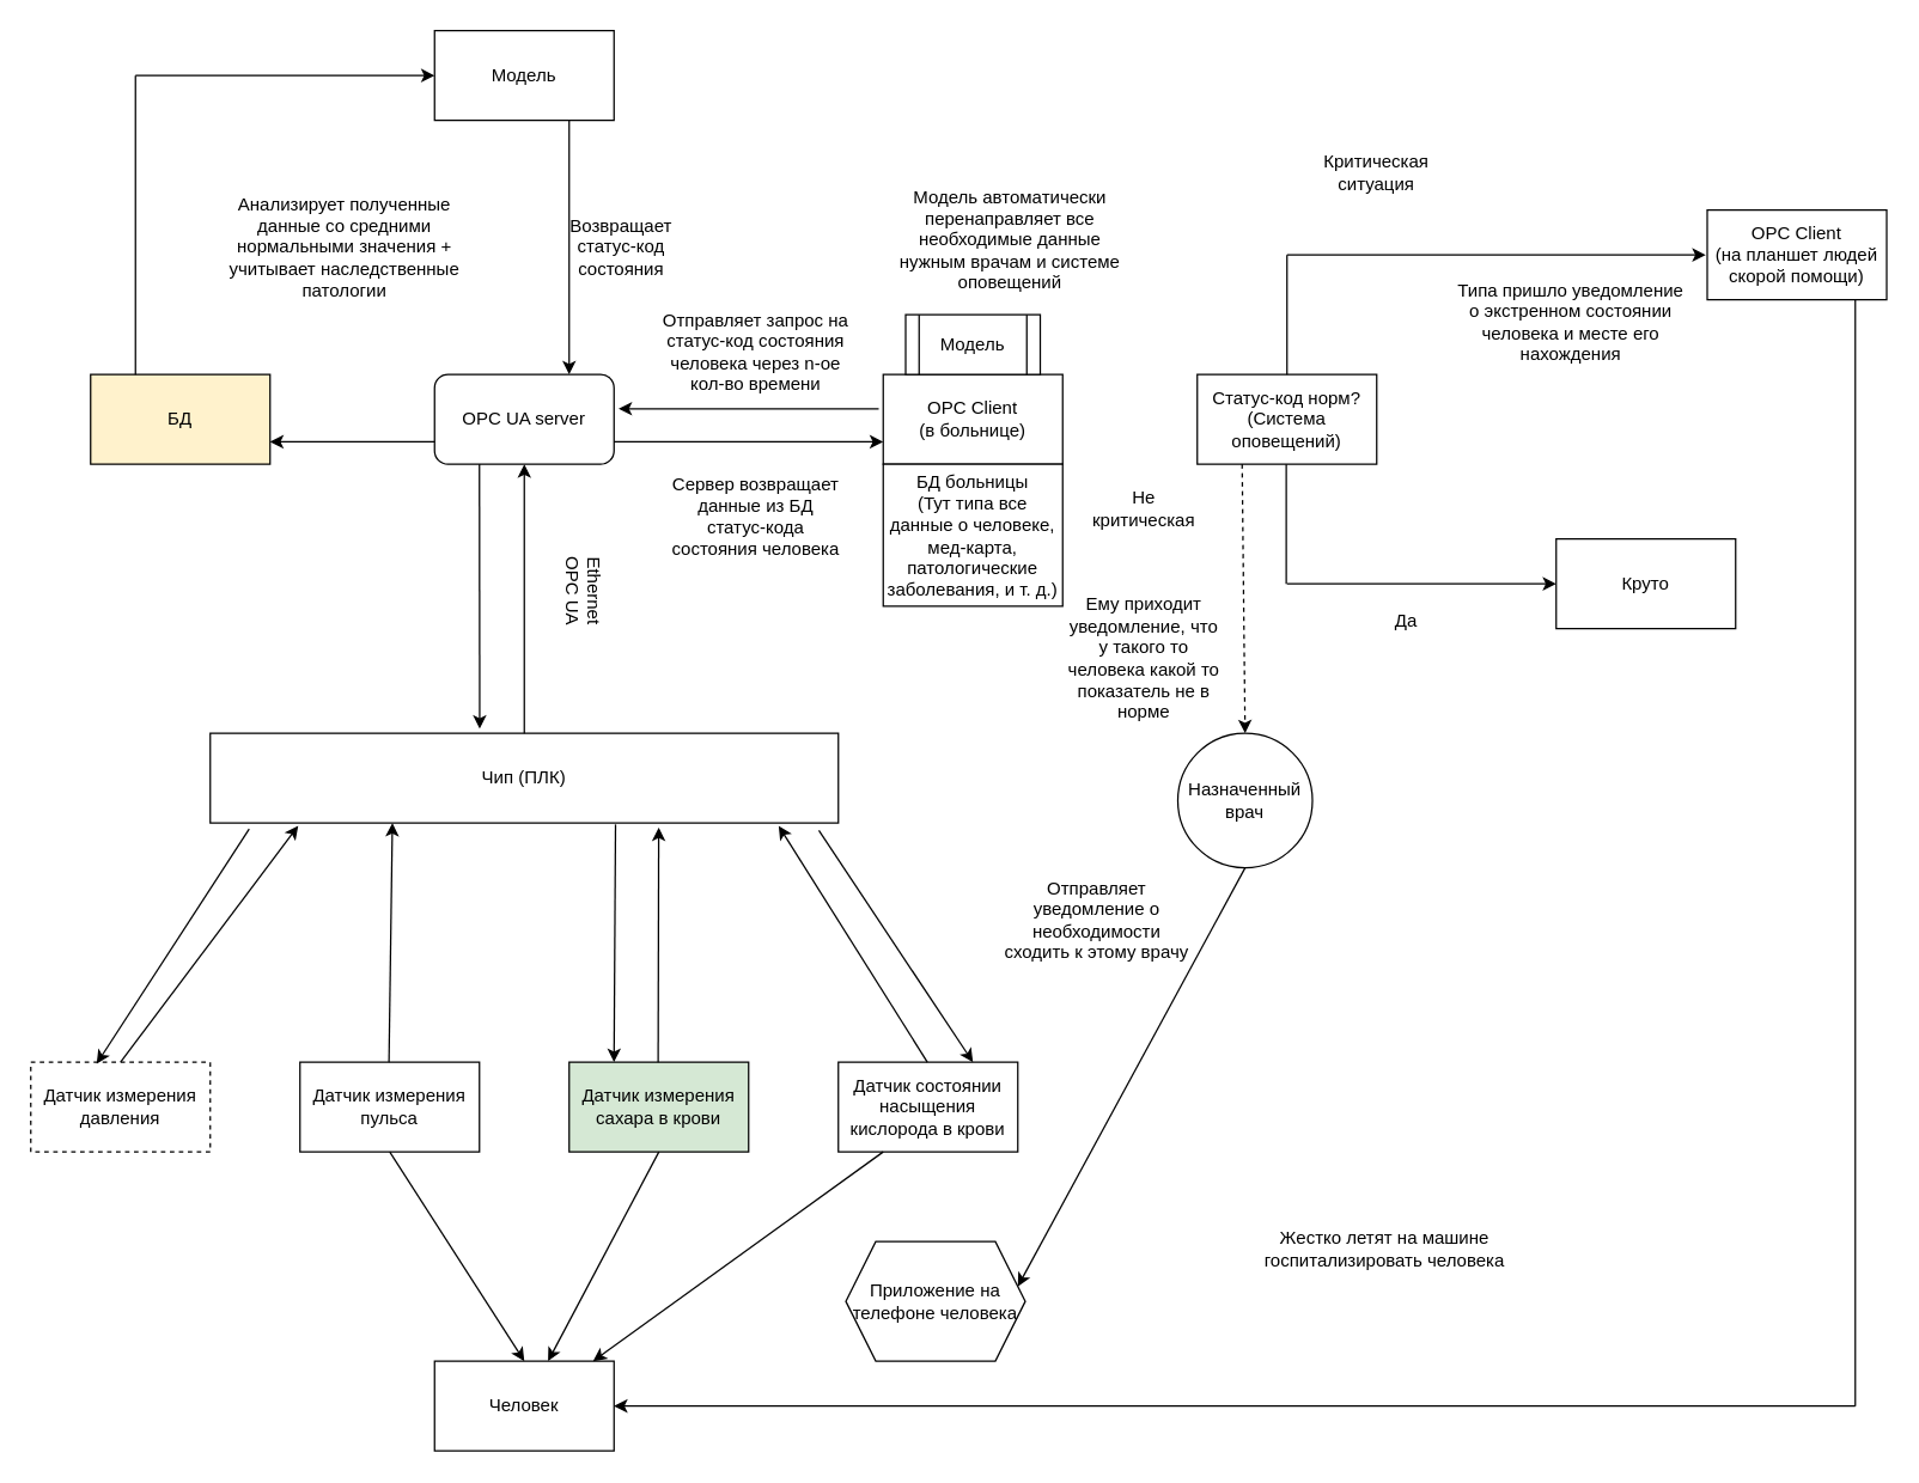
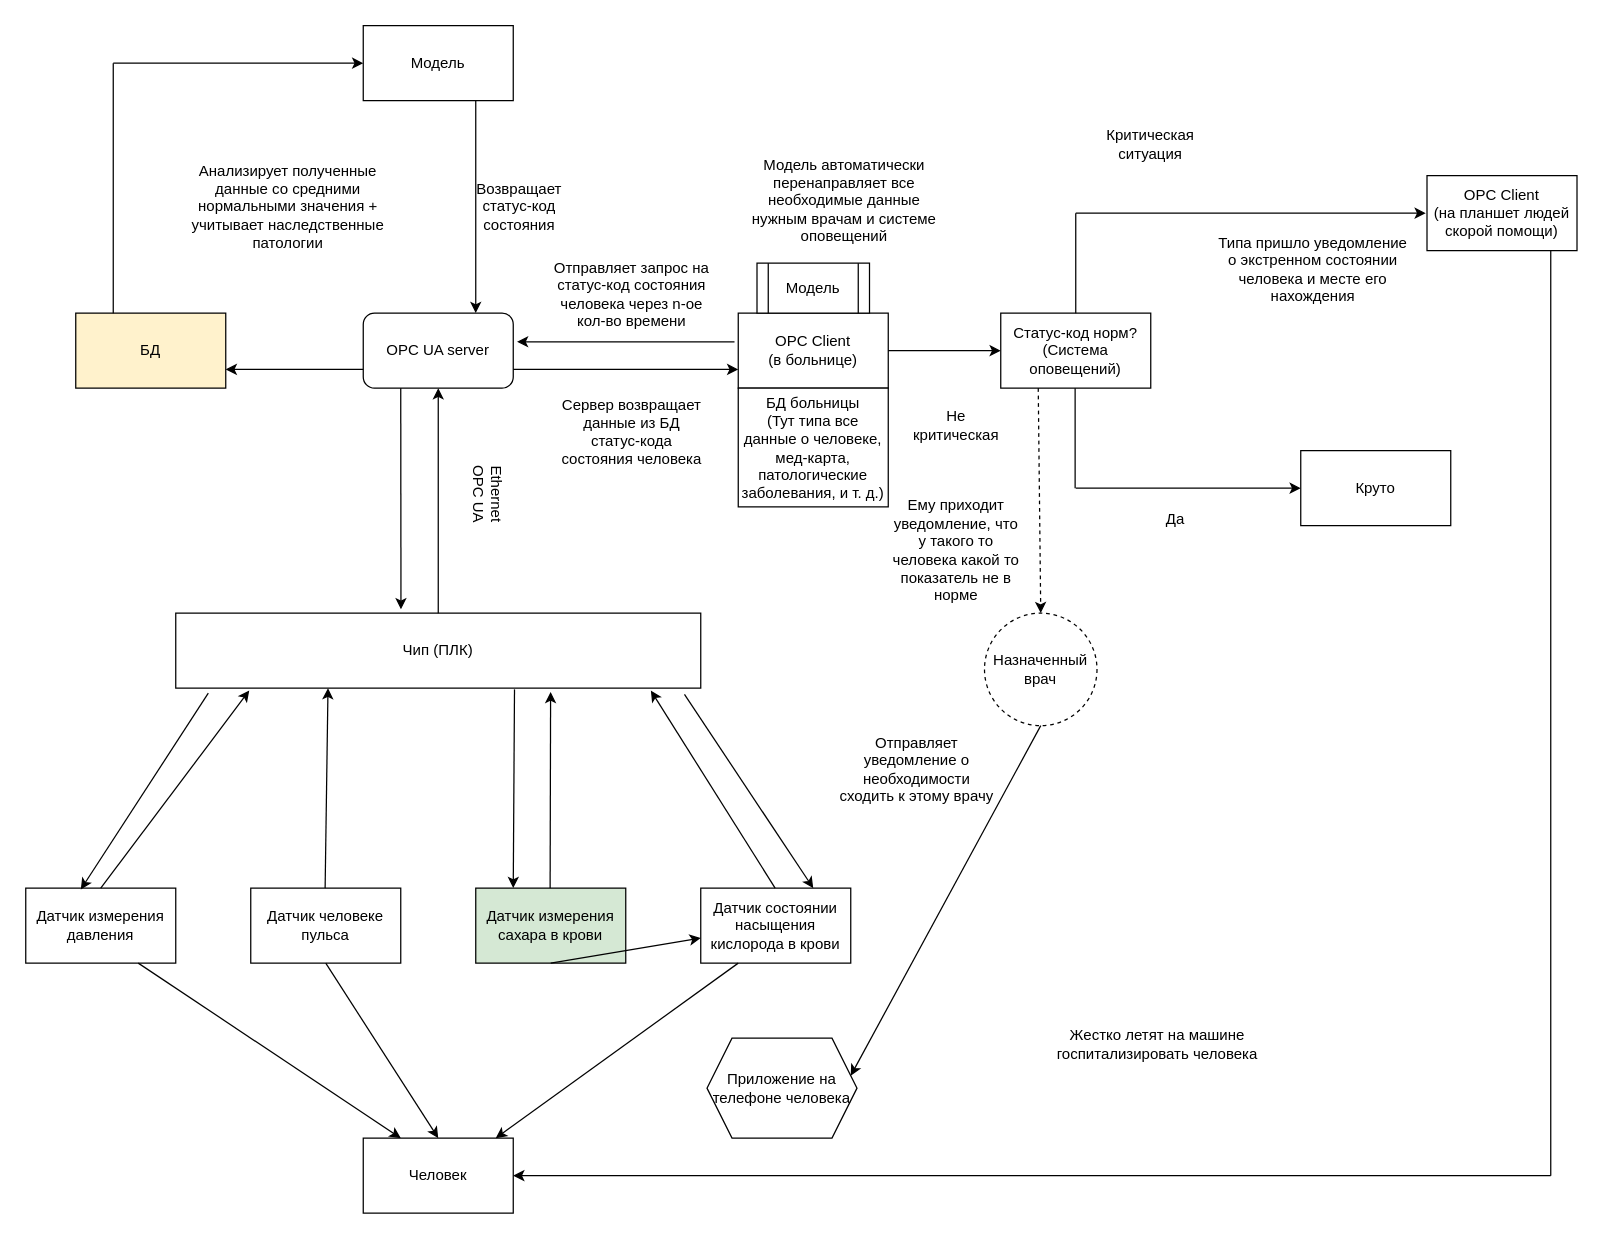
  <mxCell id="0" />
  <mxCell id="1" parent="0" />
- <mxCell id="2" value="Датчик измерения&lt;div&gt;давления&lt;/div&gt;" style="rounded=0;whiteSpace=wrap;html=1;dashed=1;" parent="1" vertex="1"><mxGeometry x="20" y="710" width="120" height="60" as="geometry" /></mxCell>
- <mxCell id="3" value="Датчик измерения&lt;div&gt;пульса&lt;/div&gt;" style="rounded=0;whiteSpace=wrap;html=1;" parent="1" vertex="1"><mxGeometry x="200" y="710" width="120" height="60" as="geometry" /></mxCell>
+ <mxCell id="2" value="Датчик измерения&lt;div&gt;давления&lt;/div&gt;" style="rounded=0;whiteSpace=wrap;html=1;" parent="1" vertex="1"><mxGeometry x="20" y="710" width="120" height="60" as="geometry" /></mxCell>
+ <mxCell id="3" value="Датчик человеке&lt;div&gt;пульса&lt;/div&gt;" style="rounded=0;whiteSpace=wrap;html=1;" parent="1" vertex="1"><mxGeometry x="200" y="710" width="120" height="60" as="geometry" /></mxCell>
  <mxCell id="4" value="Датчик измерения сахара в крови" style="rounded=0;whiteSpace=wrap;html=1;fillColor=#d5e8d4;" parent="1" vertex="1"><mxGeometry x="380" y="710" width="120" height="60" as="geometry" /></mxCell>
  <mxCell id="5" value="Датчик состоянии насыщения кислорода в крови" style="rounded=0;whiteSpace=wrap;html=1;" parent="1" vertex="1"><mxGeometry x="560" y="710" width="120" height="60" as="geometry" /></mxCell>
  <mxCell id="6" value="" style="endArrow=classic;html=1;rounded=0;exitX=0.5;exitY=0;exitDx=0;exitDy=0;entryX=0.14;entryY=1.033;entryDx=0;entryDy=0;entryPerimeter=0;" parent="1" source="2" target="10" edge="1"><mxGeometry width="50" height="50" relative="1" as="geometry"><mxPoint x="380" y="590" as="sourcePoint" /><mxPoint x="240" y="550" as="targetPoint" /></mxGeometry></mxCell>
  <mxCell id="7" value="" style="endArrow=classic;html=1;rounded=0;exitX=0.5;exitY=0;exitDx=0;exitDy=0;entryX=0.29;entryY=1;entryDx=0;entryDy=0;entryPerimeter=0;" parent="1" target="10" edge="1"><mxGeometry width="50" height="50" relative="1" as="geometry"><mxPoint x="259.5" y="710" as="sourcePoint" /><mxPoint x="259.5" y="630" as="targetPoint" /></mxGeometry></mxCell>
  <mxCell id="8" value="" style="endArrow=classic;html=1;rounded=0;exitX=0.5;exitY=0;exitDx=0;exitDy=0;entryX=0.714;entryY=1.05;entryDx=0;entryDy=0;entryPerimeter=0;" parent="1" target="10" edge="1"><mxGeometry width="50" height="50" relative="1" as="geometry"><mxPoint x="439.5" y="710" as="sourcePoint" /><mxPoint x="439.5" y="630" as="targetPoint" /></mxGeometry></mxCell>
  <mxCell id="9" value="" style="endArrow=classic;html=1;rounded=0;exitX=0.5;exitY=0;exitDx=0;exitDy=0;entryX=0.905;entryY=1.033;entryDx=0;entryDy=0;entryPerimeter=0;" parent="1" target="10" edge="1"><mxGeometry width="50" height="50" relative="1" as="geometry"><mxPoint x="619.5" y="710" as="sourcePoint" /><mxPoint x="619.5" y="630" as="targetPoint" /></mxGeometry></mxCell>
  <mxCell id="10" value="Чип (ПЛК)" style="rounded=0;whiteSpace=wrap;html=1;" parent="1" vertex="1"><mxGeometry x="140" y="490" width="420" height="60" as="geometry" /></mxCell>
  <mxCell id="11" value="" style="endArrow=classic;html=1;rounded=0;exitX=0.5;exitY=0;exitDx=0;exitDy=0;entryX=0.5;entryY=1;entryDx=0;entryDy=0;" parent="1" source="10" edge="1"><mxGeometry width="50" height="50" relative="1" as="geometry"><mxPoint x="330" y="430" as="sourcePoint" /><mxPoint x="350" y="310" as="targetPoint" /></mxGeometry></mxCell>
  <mxCell id="12" value="Ethernet OPC UA" style="text;html=1;align=center;verticalAlign=middle;whiteSpace=wrap;rounded=0;rotation=90;" parent="1" vertex="1"><mxGeometry x="360" y="380" width="60" height="30" as="geometry" /></mxCell>
  <mxCell id="13" value="Модель" style="rounded=0;whiteSpace=wrap;html=1;" parent="1" vertex="1"><mxGeometry x="290" y="20" width="120" height="60" as="geometry" /></mxCell>
  <mxCell id="14" value="" style="endArrow=classic;html=1;rounded=0;entryX=0;entryY=0.5;entryDx=0;entryDy=0;" parent="1" target="13" edge="1"><mxGeometry width="50" height="50" relative="1" as="geometry"><mxPoint x="90" y="50" as="sourcePoint" /><mxPoint x="170" y="-35" as="targetPoint" /></mxGeometry></mxCell>
  <mxCell id="15" value="Анализирует полученные данные со средними нормальными значения + учитывает наследственные патологии" style="text;html=1;align=center;verticalAlign=middle;whiteSpace=wrap;rounded=0;rotation=0;" parent="1" vertex="1"><mxGeometry x="150" y="120" width="160" height="90" as="geometry" /></mxCell>
  <mxCell id="16" value="" style="endArrow=classic;html=1;rounded=0;exitX=0.75;exitY=1;exitDx=0;exitDy=0;entryX=0.75;entryY=0;entryDx=0;entryDy=0;" parent="1" source="13" edge="1"><mxGeometry width="50" height="50" relative="1" as="geometry"><mxPoint x="430" y="410" as="sourcePoint" /><mxPoint x="380" y="250" as="targetPoint" /></mxGeometry></mxCell>
  <mxCell id="17" value="Возвращает статус-код состояния" style="text;html=1;align=center;verticalAlign=middle;whiteSpace=wrap;rounded=0;" parent="1" vertex="1"><mxGeometry x="385" y="150" width="60" height="30" as="geometry" /></mxCell>
  <mxCell id="18" value="" style="endArrow=classic;html=1;rounded=0;entryX=0.367;entryY=0.017;entryDx=0;entryDy=0;entryPerimeter=0;exitX=0.062;exitY=1.067;exitDx=0;exitDy=0;exitPerimeter=0;" parent="1" source="10" target="2" edge="1"><mxGeometry width="50" height="50" relative="1" as="geometry"><mxPoint x="10" y="510" as="sourcePoint" /><mxPoint x="169" y="550" as="targetPoint" /></mxGeometry></mxCell>
  <mxCell id="19" value="" style="endArrow=classic;html=1;rounded=0;exitX=0.36;exitY=1.017;exitDx=0;exitDy=0;entryX=0.75;entryY=0;entryDx=0;entryDy=0;exitPerimeter=0;" parent="1" edge="1"><mxGeometry width="50" height="50" relative="1" as="geometry"><mxPoint x="411" y="551" as="sourcePoint" /><mxPoint x="410" y="710" as="targetPoint" /></mxGeometry></mxCell>
  <mxCell id="20" value="" style="endArrow=classic;html=1;rounded=0;entryX=0.75;entryY=0;entryDx=0;entryDy=0;exitX=0.969;exitY=1.083;exitDx=0;exitDy=0;exitPerimeter=0;" parent="1" source="10" target="5" edge="1"><mxGeometry width="50" height="50" relative="1" as="geometry"><mxPoint x="692" y="536" as="sourcePoint" /><mxPoint x="590" y="693" as="targetPoint" /></mxGeometry></mxCell>
  <mxCell id="21" value="БД" style="rounded=0;whiteSpace=wrap;html=1;fillColor=#fff2cc;" parent="1" vertex="1"><mxGeometry x="60" y="250" width="120" height="60" as="geometry" /></mxCell>
  <mxCell id="22" value="OPC UA server" style="rounded=1;whiteSpace=wrap;html=1;" parent="1" vertex="1"><mxGeometry x="290" y="250" width="120" height="60" as="geometry" /></mxCell>
  <mxCell id="23" value="" style="endArrow=classic;html=1;rounded=0;entryX=1;entryY=0.75;entryDx=0;entryDy=0;exitX=0;exitY=0.75;exitDx=0;exitDy=0;" parent="1" source="22" target="21" edge="1"><mxGeometry width="50" height="50" relative="1" as="geometry"><mxPoint x="220" y="380" as="sourcePoint" /><mxPoint x="270" y="330" as="targetPoint" /></mxGeometry></mxCell>
  <mxCell id="24" value="" style="endArrow=none;html=1;rounded=0;exitX=0.25;exitY=0;exitDx=0;exitDy=0;" parent="1" source="21" edge="1"><mxGeometry width="50" height="50" relative="1" as="geometry"><mxPoint x="90" y="240" as="sourcePoint" /><mxPoint x="90" y="50" as="targetPoint" /></mxGeometry></mxCell>
  <mxCell id="25" value="OPC Client&lt;div&gt;(в больнице)&lt;/div&gt;" style="rounded=0;whiteSpace=wrap;html=1;" parent="1" vertex="1"><mxGeometry x="590" y="250" width="120" height="60" as="geometry" /></mxCell>
  <mxCell id="26" value="" style="endArrow=classic;html=1;rounded=0;exitX=-0.025;exitY=0.383;exitDx=0;exitDy=0;exitPerimeter=0;entryX=1.025;entryY=0.383;entryDx=0;entryDy=0;entryPerimeter=0;" parent="1" source="25" target="22" edge="1"><mxGeometry width="50" height="50" relative="1" as="geometry"><mxPoint x="440" y="260" as="sourcePoint" /><mxPoint x="490" y="210" as="targetPoint" /></mxGeometry></mxCell>
  <mxCell id="27" value="Отправляет запрос на статус-код состояния человека через n-ое кол-во времени" style="text;html=1;align=center;verticalAlign=middle;whiteSpace=wrap;rounded=0;" parent="1" vertex="1"><mxGeometry x="440" y="210" width="130" height="50" as="geometry" /></mxCell>
  <mxCell id="28" value="" style="endArrow=classic;html=1;rounded=0;exitX=0.25;exitY=1;exitDx=0;exitDy=0;entryX=0.429;entryY=-0.05;entryDx=0;entryDy=0;entryPerimeter=0;" parent="1" source="22" target="10" edge="1"><mxGeometry width="50" height="50" relative="1" as="geometry"><mxPoint x="274" y="410" as="sourcePoint" /><mxPoint x="100" y="410" as="targetPoint" /></mxGeometry></mxCell>
  <mxCell id="29" value="" style="endArrow=classic;html=1;rounded=0;entryX=0;entryY=0.75;entryDx=0;entryDy=0;exitX=1;exitY=0.75;exitDx=0;exitDy=0;" parent="1" source="22" target="25" edge="1"><mxGeometry width="50" height="50" relative="1" as="geometry"><mxPoint x="530" y="330" as="sourcePoint" /><mxPoint x="420" y="330" as="targetPoint" /></mxGeometry></mxCell>
  <mxCell id="30" value="Сервер возвращает данные из БД статус-кода состояния человека" style="text;html=1;align=center;verticalAlign=middle;whiteSpace=wrap;rounded=0;" parent="1" vertex="1"><mxGeometry x="445" y="300" width="120" height="90" as="geometry" /></mxCell>
  <mxCell id="31" value="Статус-код норм?&lt;div&gt;(Система оповещений)&lt;/div&gt;" style="rounded=0;whiteSpace=wrap;html=1;" parent="1" vertex="1"><mxGeometry x="800" y="250" width="120" height="60" as="geometry" /></mxCell>
  <mxCell id="32" value="" style="endArrow=none;html=1;rounded=0;" parent="1" edge="1"><mxGeometry width="50" height="50" relative="1" as="geometry"><mxPoint x="860" y="250" as="sourcePoint" /><mxPoint x="860" y="170" as="targetPoint" /></mxGeometry></mxCell>
  <mxCell id="33" value="" style="endArrow=classic;html=1;rounded=0;" parent="1" edge="1"><mxGeometry width="50" height="50" relative="1" as="geometry"><mxPoint x="860" y="170" as="sourcePoint" /><mxPoint x="1140" y="170" as="targetPoint" /></mxGeometry></mxCell>
  <mxCell id="34" value="" style="endArrow=none;html=1;rounded=0;" parent="1" edge="1"><mxGeometry width="50" height="50" relative="1" as="geometry"><mxPoint x="859.5" y="390" as="sourcePoint" /><mxPoint x="859.5" y="310" as="targetPoint" /></mxGeometry></mxCell>
  <mxCell id="35" value="" style="endArrow=classic;html=1;rounded=0;" parent="1" edge="1"><mxGeometry width="50" height="50" relative="1" as="geometry"><mxPoint x="860" y="390" as="sourcePoint" /><mxPoint x="1040" y="390" as="targetPoint" /></mxGeometry></mxCell>
  <mxCell id="36" value="Критическая ситуация" style="text;html=1;align=center;verticalAlign=middle;whiteSpace=wrap;rounded=0;" parent="1" vertex="1"><mxGeometry x="880" y="100" width="80" height="30" as="geometry" /></mxCell>
  <mxCell id="37" value="Да" style="text;html=1;align=center;verticalAlign=middle;whiteSpace=wrap;rounded=0;" parent="1" vertex="1"><mxGeometry x="910" y="400" width="60" height="30" as="geometry" /></mxCell>
  <mxCell id="38" value="OPC Client&lt;br&gt;(на планшет людей скорой помощи)" style="rounded=0;whiteSpace=wrap;html=1;" parent="1" vertex="1"><mxGeometry x="1141" y="140" width="120" height="60" as="geometry" /></mxCell>
  <mxCell id="39" value="Типа пришло уведомление о экстренном состоянии человека и месте его нахождения" style="text;html=1;align=center;verticalAlign=middle;whiteSpace=wrap;rounded=0;" parent="1" vertex="1"><mxGeometry x="970" y="180" width="160" height="70" as="geometry" /></mxCell>
- <mxCell id="40" value="" style="endArrow=classic;html=1;rounded=0;exitX=0.5;exitY=1;exitDx=0;exitDy=0;" parent="1" source="4" target="41" edge="1"><mxGeometry width="50" height="50" relative="1" as="geometry"><mxPoint x="400" y="860" as="sourcePoint" /><mxPoint x="440" y="870" as="targetPoint" /></mxGeometry></mxCell>
+ <mxCell id="40" value="" style="endArrow=classic;html=1;rounded=0;exitX=0.5;exitY=1;exitDx=0;exitDy=0;" parent="1" source="4" target="5" edge="1"><mxGeometry width="50" height="50" relative="1" as="geometry"><mxPoint x="400" y="860" as="sourcePoint" /><mxPoint x="440" y="870" as="targetPoint" /></mxGeometry></mxCell>
  <mxCell id="41" value="Человек" style="rounded=0;whiteSpace=wrap;html=1;" parent="1" vertex="1"><mxGeometry x="290" y="910" width="120" height="60" as="geometry" /></mxCell>
  <mxCell id="42" value="" style="endArrow=classic;html=1;rounded=0;exitX=0.25;exitY=1;exitDx=0;exitDy=0;" parent="1" source="5" edge="1"><mxGeometry width="50" height="50" relative="1" as="geometry"><mxPoint x="470" y="770" as="sourcePoint" /><mxPoint x="396" y="910" as="targetPoint" /></mxGeometry></mxCell>
  <mxCell id="43" value="" style="endArrow=classic;html=1;rounded=0;exitX=0.5;exitY=1;exitDx=0;exitDy=0;entryX=0.5;entryY=0;entryDx=0;entryDy=0;" parent="1" source="3" target="41" edge="1"><mxGeometry width="50" height="50" relative="1" as="geometry"><mxPoint x="360" y="770" as="sourcePoint" /><mxPoint x="286" y="910" as="targetPoint" /></mxGeometry></mxCell>
+ <mxCell id="44" value="" style="endArrow=classic;html=1;rounded=0;exitX=0.75;exitY=1;exitDx=0;exitDy=0;entryX=0.25;entryY=0;entryDx=0;entryDy=0;" parent="1" source="2" target="41" edge="1"><mxGeometry width="50" height="50" relative="1" as="geometry"><mxPoint x="600" y="780" as="sourcePoint" /><mxPoint x="406" y="920" as="targetPoint" /></mxGeometry></mxCell>
  <mxCell id="45" value="Круто" style="rounded=0;whiteSpace=wrap;html=1;" parent="1" vertex="1"><mxGeometry x="1040" y="360" width="120" height="60" as="geometry" /></mxCell>
  <mxCell id="46" value="" style="endArrow=none;html=1;rounded=0;" edge="1" parent="1"><mxGeometry width="50" height="50" relative="1" as="geometry"><mxPoint x="1240" y="940" as="sourcePoint" /><mxPoint x="1240" y="200" as="targetPoint" /></mxGeometry></mxCell>
  <mxCell id="47" value="" style="endArrow=classic;html=1;rounded=0;entryX=1;entryY=0.5;entryDx=0;entryDy=0;" edge="1" parent="1" target="41"><mxGeometry width="50" height="50" relative="1" as="geometry"><mxPoint x="1240" y="940" as="sourcePoint" /><mxPoint x="720" y="700" as="targetPoint" /></mxGeometry></mxCell>
  <mxCell id="48" value="Жестко летят на машине госпитализировать человека" style="text;html=1;align=center;verticalAlign=middle;whiteSpace=wrap;rounded=0;" vertex="1" parent="1"><mxGeometry x="838.5" y="805" width="173" height="60" as="geometry" /></mxCell>
  <mxCell id="49" value="Не критическая" style="text;html=1;align=center;verticalAlign=middle;whiteSpace=wrap;rounded=0;" vertex="1" parent="1"><mxGeometry x="725.75" y="325" width="77" height="30" as="geometry" /></mxCell>
- <mxCell id="50" value="Назначенный врач" style="ellipse;whiteSpace=wrap;html=1;aspect=fixed;" vertex="1" parent="1"><mxGeometry x="787" y="490" width="90" height="90" as="geometry" /></mxCell>
+ <mxCell id="50" value="Назначенный врач" style="ellipse;whiteSpace=wrap;html=1;aspect=fixed;dashed=1;" vertex="1" parent="1"><mxGeometry x="787" y="490" width="90" height="90" as="geometry" /></mxCell>
  <mxCell id="51" value="" style="endArrow=classic;html=1;rounded=0;exitX=0.25;exitY=1;exitDx=0;exitDy=0;entryX=0.5;entryY=0;entryDx=0;entryDy=0;dashed=1;" edge="1" parent="1" source="31" target="50"><mxGeometry width="50" height="50" relative="1" as="geometry"><mxPoint x="730" y="490" as="sourcePoint" /><mxPoint x="780" y="440" as="targetPoint" /></mxGeometry></mxCell>
  <mxCell id="52" value="Ему приходит уведомление, что у такого то человека какой то показатель не в норме" style="text;html=1;align=center;verticalAlign=middle;whiteSpace=wrap;rounded=0;" vertex="1" parent="1"><mxGeometry x="710" y="390" width="108.5" height="100" as="geometry" /></mxCell>
  <mxCell id="53" value="Модель" style="shape=process;whiteSpace=wrap;html=1;backgroundOutline=1;" vertex="1" parent="1"><mxGeometry x="605" y="210" width="90" height="40" as="geometry" /></mxCell>
  <mxCell id="54" value="Модель автоматически перенаправляет все необходимые данные нужным врачам и системе оповещений" style="text;html=1;align=center;verticalAlign=middle;whiteSpace=wrap;rounded=0;" vertex="1" parent="1"><mxGeometry x="590" y="120" width="170" height="80" as="geometry" /></mxCell>
+ <mxCell id="55" value="" style="endArrow=classic;html=1;rounded=0;exitX=1;exitY=0.5;exitDx=0;exitDy=0;entryX=0;entryY=0.5;entryDx=0;entryDy=0;" edge="1" parent="1" source="25" target="31"><mxGeometry width="50" height="50" relative="1" as="geometry"><mxPoint x="950" y="310" as="sourcePoint" /><mxPoint x="1000" y="260" as="targetPoint" /></mxGeometry></mxCell>
  <mxCell id="56" value="" style="endArrow=classic;html=1;rounded=0;exitX=0.5;exitY=1;exitDx=0;exitDy=0;" edge="1" parent="1" source="50"><mxGeometry width="50" height="50" relative="1" as="geometry"><mxPoint x="630" y="660" as="sourcePoint" /><mxPoint x="680" y="860" as="targetPoint" /></mxGeometry></mxCell>
  <mxCell id="57" value="Приложение на телефоне человека" style="shape=hexagon;perimeter=hexagonPerimeter2;whiteSpace=wrap;html=1;fixedSize=1;" vertex="1" parent="1"><mxGeometry x="565" y="830" width="120" height="80" as="geometry" /></mxCell>
  <mxCell id="58" value="Отправляет уведомление о необходимости сходить к этому врачу" style="text;html=1;align=center;verticalAlign=middle;whiteSpace=wrap;rounded=0;" vertex="1" parent="1"><mxGeometry x="670" y="582" width="125.75" height="65" as="geometry" /></mxCell>
  <mxCell id="59" value="БД больницы&lt;div&gt;(Тут типа все данные о человеке, мед-карта, патологические заболевания, и т. д.)&lt;/div&gt;" style="rounded=0;whiteSpace=wrap;html=1;" vertex="1" parent="1"><mxGeometry x="590" y="310" width="120" height="95" as="geometry" /></mxCell>
